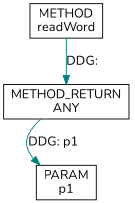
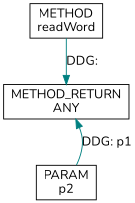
  digraph {
    fontname=Nunito
    node [fontname=Nunito shape=rect]
    edge [color=teal fontname=Nunito]
    n1 [label=<METHOD<BR/>readWord>]
    n2 [label=<METHOD_RETURN<BR/>ANY>]
-   n3 [label=<PARAM<BR/>p1>]
+   n3 [label=<PARAM<BR/>p2>]
    n1 -> n2 [label="DDG: "]
-   n2 -> n3 [label="DDG: p1"]
+   n3 -> n2 [label="DDG: p1"]
  }
